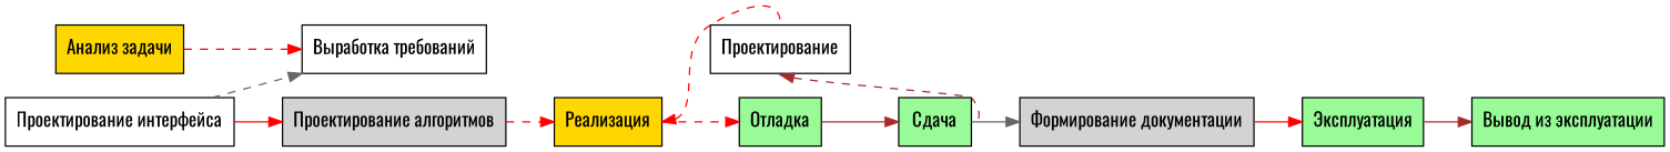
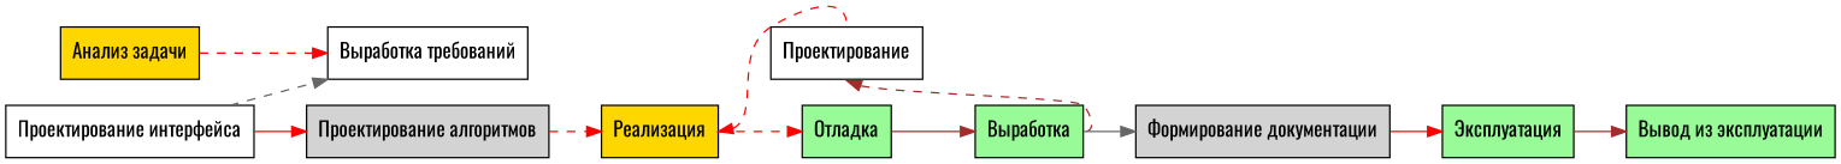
  digraph {
    fontname=Oswald
    rankdir=LR
    node [fillcolor=palegreen fontname=Oswald shape=rect style=filled]
    edge [color=red fontname=Oswald style=dashed]
    n1 [fillcolor=gold label="Анализ задачи"]
    n2 [fillcolor=white label="Выработка требований"]
    n3 [label="Эксплуатация"]
    n4 [label="Вывод из эксплуатации"]
    n5 [fillcolor=lightgrey label="Формирование документации"]
    n6 [fillcolor=white label="Проектирование"]
-   n7 [label="Сдача"]
+   n7 [label="Выработка"]
    n8 [label="Отладка"]
    n9 [fillcolor=lightgrey label="Проектирование алгоритмов"]
    n10 [fillcolor=gold label="Реализация"]
    n11 [fillcolor=white label="Проектирование интерфейса"]
    n1 -> n2
    n3 -> n4 [color=brown style=solid]
    n5 -> n3 [style=solid]
    n6 -> n7 [color=brown dir=back headport=e tailport=s weight=0]
    n7 -> n5 [color=gray40 style=solid]
    n8 -> n7 [color=brown style=solid]
    n9 -> n10
    n10 -> n6 [dir=back headport=n tailport=e weight=0]
    n10 -> n8
    n11 -> n2 [color=gray40]
    n11 -> n9 [style=solid]
  }
